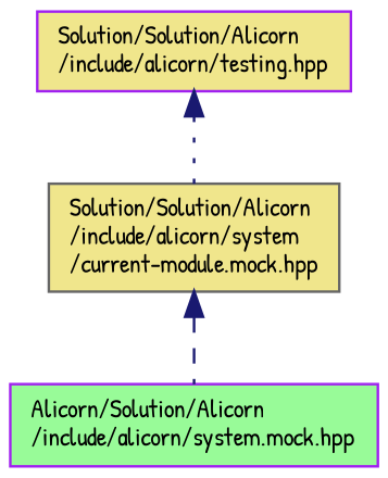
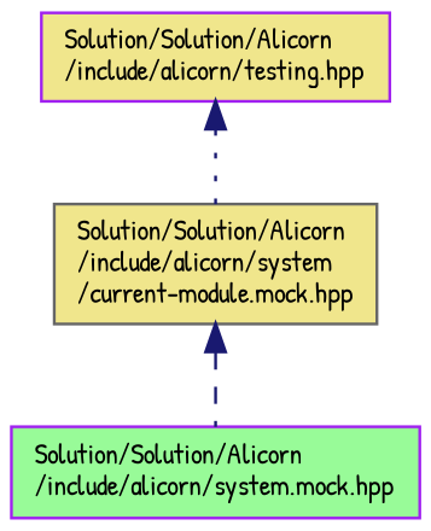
  digraph {
    fontname="Patrick Hand"
    node [color=purple fillcolor=khaki fontname="Patrick Hand" fontsize=10 shape=record style=filled]
    edge [color=midnightblue dir=back fontname="Patrick Hand" fontsize=10 labelfontname=Verdana labelfontsize=10]
    n1 [fontcolor=black height=0.2 label="Solution/Solution/Alicorn\l/include/alicorn/testing.hpp" width=0.4]
    n2 [color=gray40 height=0.2 label="Solution/Solution/Alicorn\l/include/alicorn/system\l/current-module.mock.hpp" width=0.4]
-   n3 [fillcolor=palegreen height=0.2 label="Alicorn/Solution/Alicorn\l/include/alicorn/system.mock.hpp" width=0.4]
+   n3 [fillcolor=palegreen height=0.2 label="Solution/Solution/Alicorn\l/include/alicorn/system.mock.hpp" width=0.4]
    n1 -> n2 [style=dotted]
    n2 -> n3 [style=dashed]
  }
